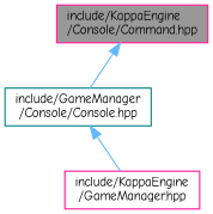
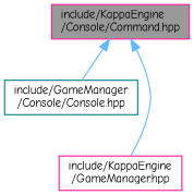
  digraph {
    fontname="Comic Neue"
    node [color=deeppink fillcolor=white fontname="Comic Neue" fontsize=10 shape=box style=filled]
    edge [color=steelblue1 dir=back fontname="Comic Neue" fontsize=10 labelfontname=Helvetica labelfontsize=10 style=solid]
    n1 [fillcolor=grey60 fontcolor=black height=0.2 label="include/KappaEngine\l/Console/Command.hpp" width=0.4]
    n2 [color=teal height=0.2 label="include/GameManager\l/Console/Console.hpp" width=0.4]
    n3 [height=0.2 label="include/KappaEngine\l/GameManager.hpp" width=0.4]
    n1 -> n2
-   n2 -> n3
+   n1 -> n3
  }
